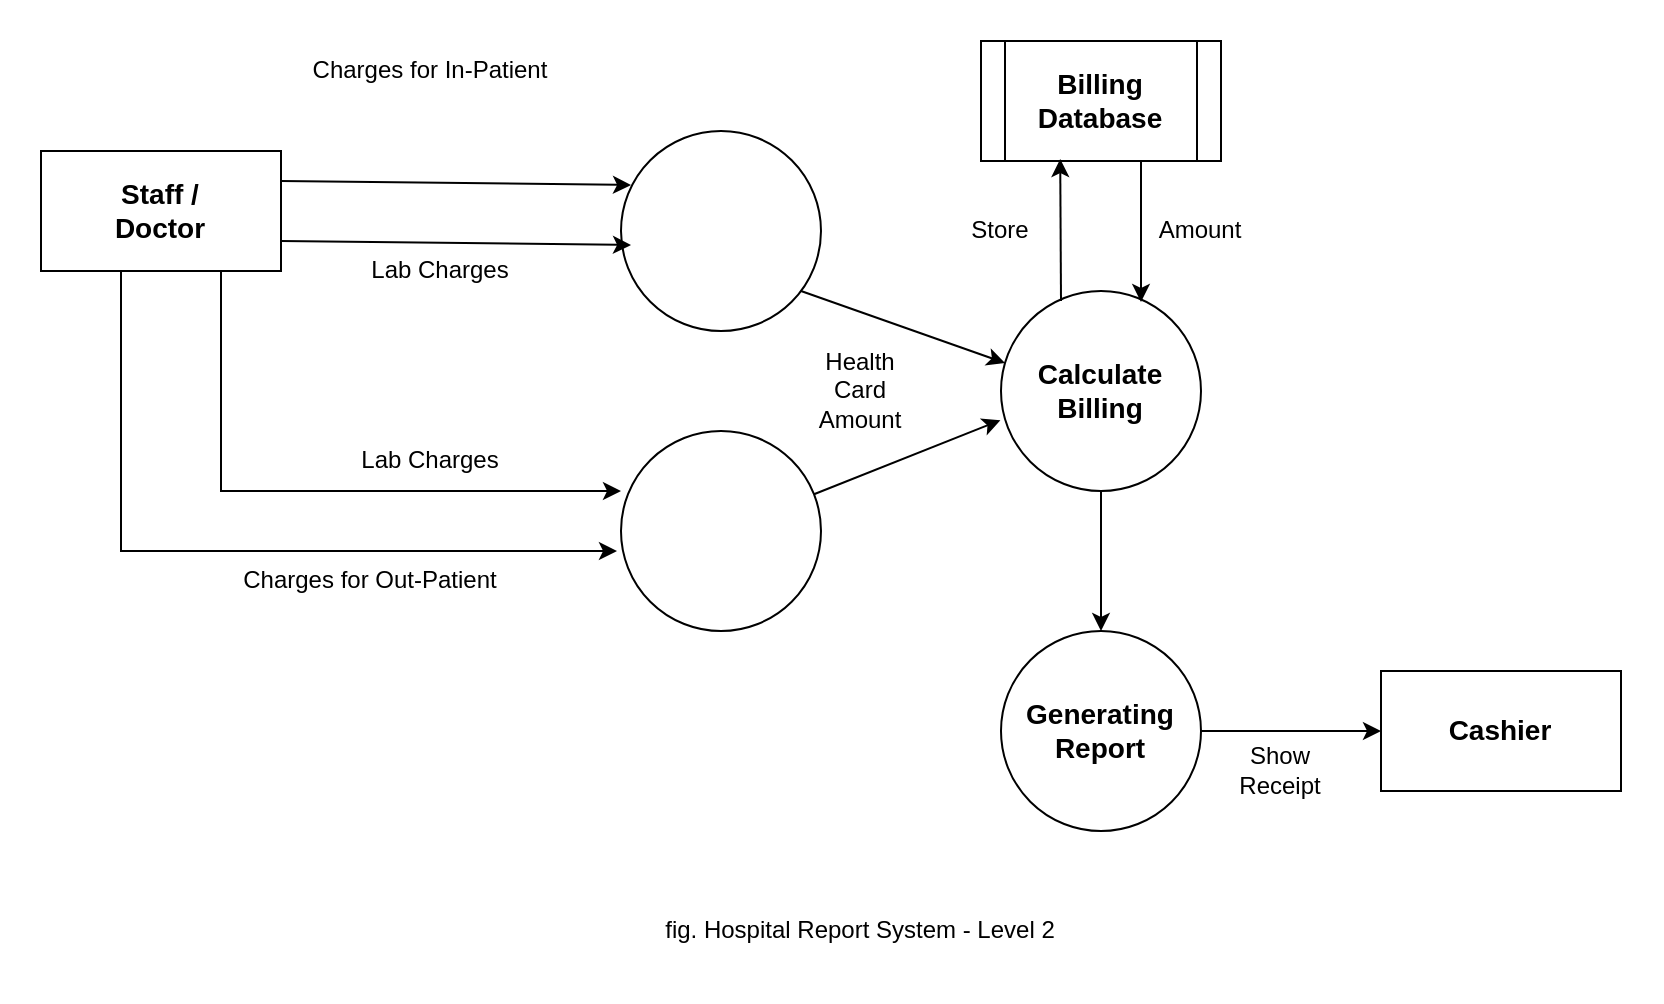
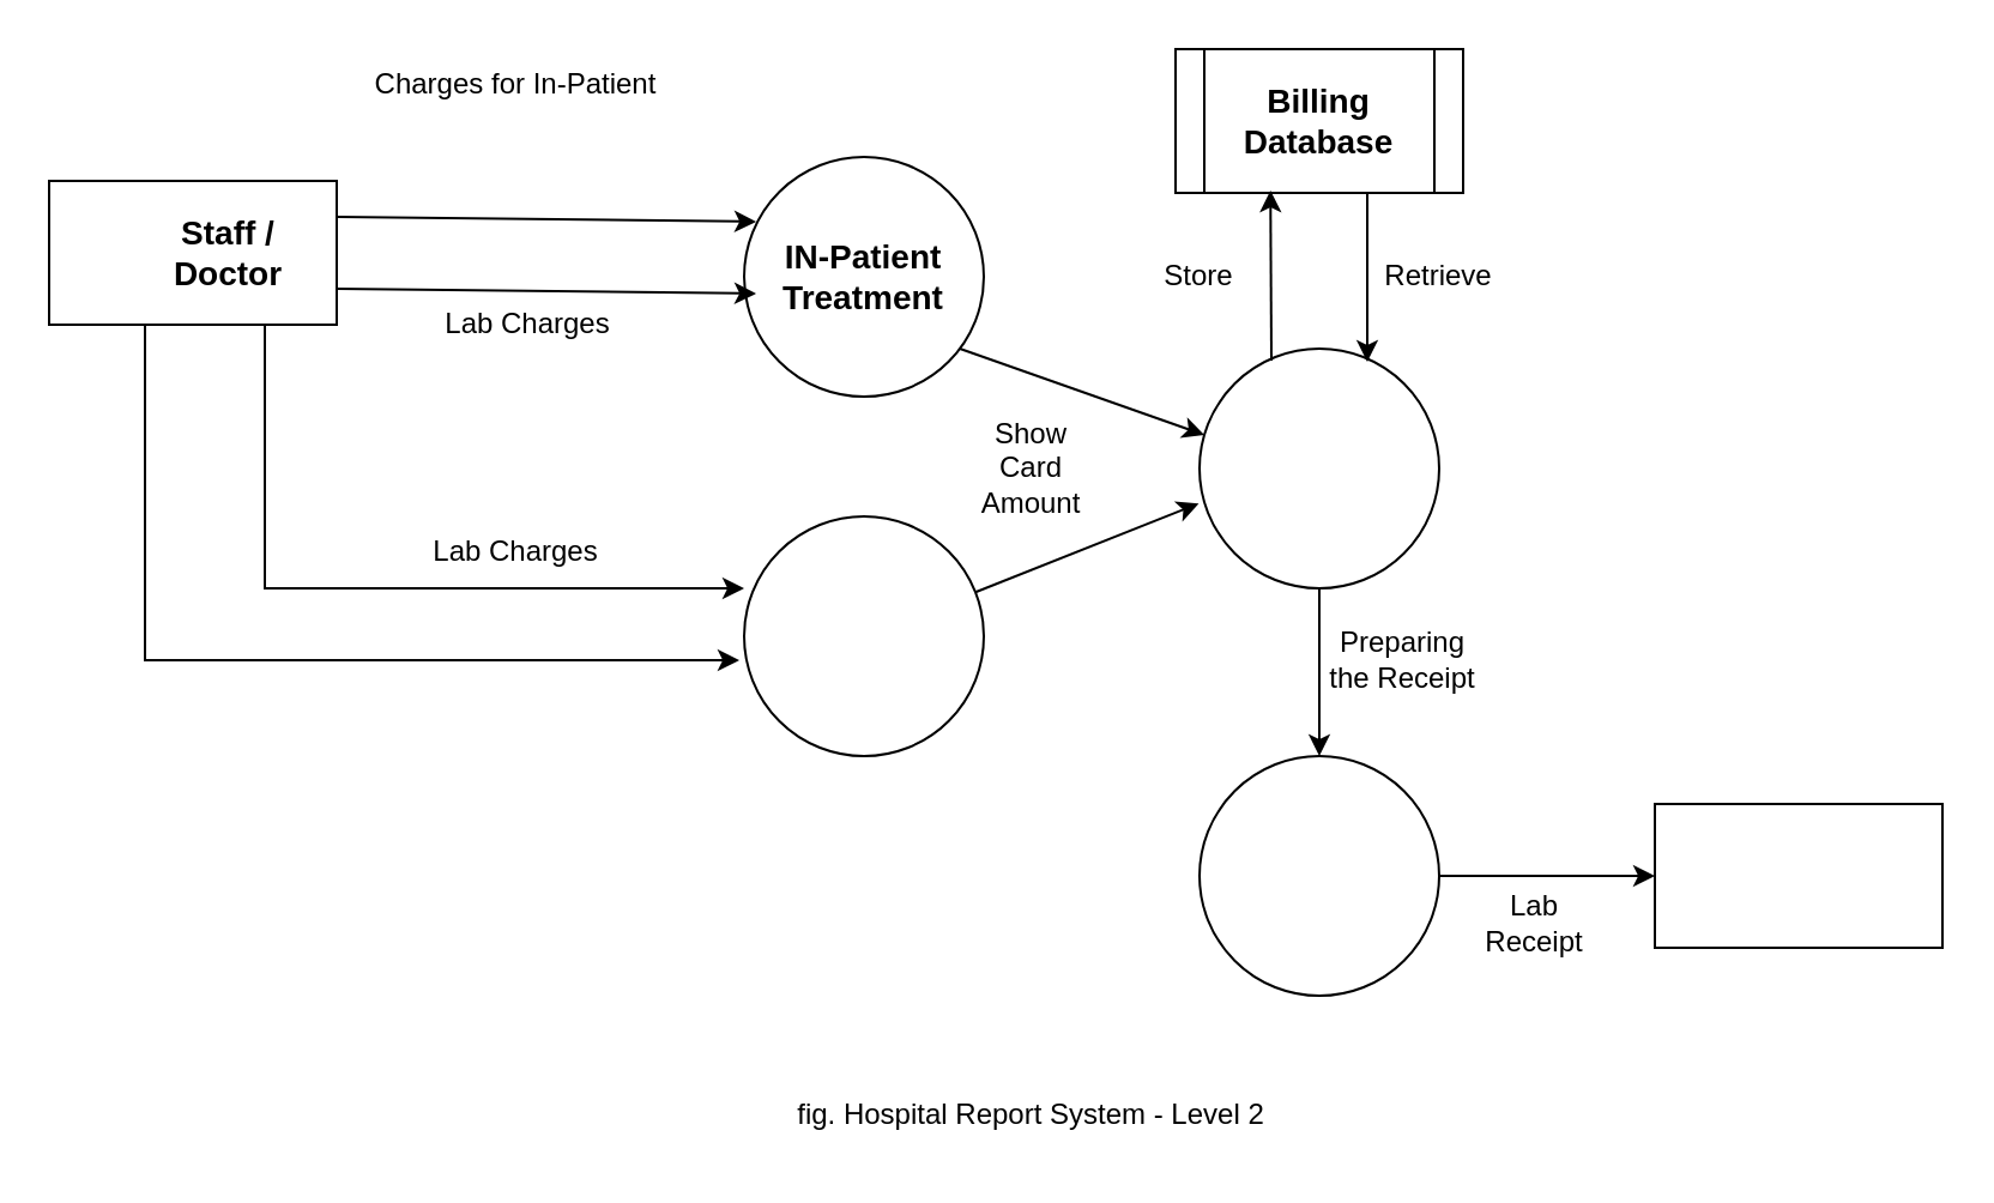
  <mxCell id="0" />
  <mxCell id="1" parent="0" />
  <mxCell id="2" value="" style="ellipse;whiteSpace=wrap;html=1;aspect=fixed;" vertex="1" parent="1"><mxGeometry x="310" y="65" width="100" height="100" as="geometry" /></mxCell>
+ <mxCell id="3" value="&lt;font style=&quot;font-size: 14px;&quot;&gt;&lt;b&gt;IN-Patient Treatment&lt;/b&gt;&lt;/font&gt;" style="text;strokeColor=none;align=center;fillColor=none;html=1;verticalAlign=middle;whiteSpace=wrap;rounded=0;" vertex="1" parent="1"><mxGeometry x="330" y="100" width="60" height="30" as="geometry" /></mxCell>
  <mxCell id="4" value="" style="rounded=0;whiteSpace=wrap;html=1;" vertex="1" parent="1"><mxGeometry x="20" y="75" width="120" height="60" as="geometry" /></mxCell>
- <mxCell id="5" value="&lt;font style=&quot;font-size: 14px;&quot;&gt;&lt;b&gt;Staff / Doctor&lt;/b&gt;&lt;/font&gt;" style="text;strokeColor=none;align=center;fillColor=none;html=1;verticalAlign=middle;whiteSpace=wrap;rounded=0;" vertex="1" parent="1"><mxGeometry x="50" y="90" width="60" height="30" as="geometry" /></mxCell>
+ <mxCell id="5" value="&lt;font style=&quot;font-size: 14px;&quot;&gt;&lt;b&gt;Staff / Doctor&lt;/b&gt;&lt;/font&gt;" style="text;strokeColor=none;align=center;fillColor=none;html=1;verticalAlign=middle;whiteSpace=wrap;rounded=0;" vertex="1" parent="1"><mxGeometry x="65" y="90" width="60" height="30" as="geometry" /></mxCell>
  <mxCell id="6" value="" style="endArrow=classic;html=1;rounded=0;entryX=0.05;entryY=0.27;entryDx=0;entryDy=0;entryPerimeter=0;" edge="1" parent="1" target="2"><mxGeometry width="50" height="50" relative="1" as="geometry"><mxPoint x="140" y="90" as="sourcePoint" /><mxPoint x="190" y="40" as="targetPoint" /></mxGeometry></mxCell>
  <mxCell id="7" value="Charges for In-Patient" style="text;strokeColor=none;align=center;fillColor=none;html=1;verticalAlign=middle;whiteSpace=wrap;rounded=0;" vertex="1" parent="1"><mxGeometry x="150" y="20" width="130" height="30" as="geometry" /></mxCell>
  <mxCell id="8" value="" style="endArrow=classic;html=1;rounded=0;entryX=0.05;entryY=0.27;entryDx=0;entryDy=0;entryPerimeter=0;" edge="1" parent="1"><mxGeometry width="50" height="50" relative="1" as="geometry"><mxPoint x="140" y="120" as="sourcePoint" /><mxPoint x="315" y="122" as="targetPoint" /></mxGeometry></mxCell>
  <mxCell id="9" value="Lab Charges" style="text;strokeColor=none;align=center;fillColor=none;html=1;verticalAlign=middle;whiteSpace=wrap;rounded=0;" vertex="1" parent="1"><mxGeometry x="170" y="120" width="100" height="30" as="geometry" /></mxCell>
  <mxCell id="10" value="" style="ellipse;whiteSpace=wrap;html=1;aspect=fixed;" vertex="1" parent="1"><mxGeometry x="310" y="215" width="100" height="100" as="geometry" /></mxCell>
  <mxCell id="11" value="" style="endArrow=classic;html=1;rounded=0;" edge="1" parent="1"><mxGeometry width="50" height="50" relative="1" as="geometry"><mxPoint x="110" y="135" as="sourcePoint" /><mxPoint x="310" y="245" as="targetPoint" /><Array as="points"><mxPoint x="110" y="245" /></Array></mxGeometry></mxCell>
  <mxCell id="12" value="Lab Charges" style="text;strokeColor=none;align=center;fillColor=none;html=1;verticalAlign=middle;whiteSpace=wrap;rounded=0;" vertex="1" parent="1"><mxGeometry x="170" y="215" width="90" height="30" as="geometry" /></mxCell>
  <mxCell id="13" value="" style="endArrow=classic;html=1;rounded=0;entryX=-0.02;entryY=0.6;entryDx=0;entryDy=0;entryPerimeter=0;" edge="1" parent="1" target="10"><mxGeometry width="50" height="50" relative="1" as="geometry"><mxPoint x="60" y="135" as="sourcePoint" /><mxPoint x="260" y="245" as="targetPoint" /><Array as="points"><mxPoint x="60" y="275" /></Array></mxGeometry></mxCell>
- <mxCell id="14" value="Charges for Out-Patient" style="text;strokeColor=none;align=center;fillColor=none;html=1;verticalAlign=middle;whiteSpace=wrap;rounded=0;" vertex="1" parent="1"><mxGeometry x="120" y="275" width="130" height="30" as="geometry" /></mxCell>
  <mxCell id="15" value="" style="ellipse;whiteSpace=wrap;html=1;aspect=fixed;" vertex="1" parent="1"><mxGeometry x="500" y="145" width="100" height="100" as="geometry" /></mxCell>
  <mxCell id="16" value="" style="endArrow=classic;html=1;rounded=0;entryX=-0.003;entryY=0.646;entryDx=0;entryDy=0;entryPerimeter=0;" edge="1" parent="1" source="10" target="15"><mxGeometry width="50" height="50" relative="1" as="geometry"><mxPoint x="400" y="240" as="sourcePoint" /><mxPoint x="450" y="190" as="targetPoint" /></mxGeometry></mxCell>
  <mxCell id="17" value="" style="endArrow=classic;html=1;rounded=0;entryX=0.02;entryY=0.36;entryDx=0;entryDy=0;entryPerimeter=0;" edge="1" parent="1" target="15"><mxGeometry width="50" height="50" relative="1" as="geometry"><mxPoint x="400" y="145" as="sourcePoint" /><mxPoint x="450" y="95" as="targetPoint" /></mxGeometry></mxCell>
- <mxCell id="18" value="Health Card Amount" style="text;strokeColor=none;align=center;fillColor=none;html=1;verticalAlign=middle;whiteSpace=wrap;rounded=0;" vertex="1" parent="1"><mxGeometry x="400" y="180" width="60" height="30" as="geometry" /></mxCell>
- <mxCell id="19" value="&lt;b&gt;&lt;font style=&quot;font-size: 14px;&quot;&gt;Calculate Billing&lt;/font&gt;&lt;/b&gt;" style="text;strokeColor=none;align=center;fillColor=none;html=1;verticalAlign=middle;whiteSpace=wrap;rounded=0;" vertex="1" parent="1"><mxGeometry x="520" y="180" width="60" height="30" as="geometry" /></mxCell>
+ <mxCell id="18" value="Show Card Amount" style="text;strokeColor=none;align=center;fillColor=none;html=1;verticalAlign=middle;whiteSpace=wrap;rounded=0;" vertex="1" parent="1"><mxGeometry x="400" y="180" width="60" height="30" as="geometry" /></mxCell>
  <mxCell id="20" value="" style="shape=process;whiteSpace=wrap;html=1;backgroundOutline=1;" vertex="1" parent="1"><mxGeometry x="490" y="20" width="120" height="60" as="geometry" /></mxCell>
  <mxCell id="21" value="&lt;b&gt;&lt;font style=&quot;font-size: 14px;&quot;&gt;Billing Database&lt;/font&gt;&lt;/b&gt;" style="text;strokeColor=none;align=center;fillColor=none;html=1;verticalAlign=middle;whiteSpace=wrap;rounded=0;" vertex="1" parent="1"><mxGeometry x="520" y="35" width="60" height="30" as="geometry" /></mxCell>
  <mxCell id="22" value="" style="endArrow=classic;html=1;rounded=0;entryX=0.33;entryY=0.984;entryDx=0;entryDy=0;entryPerimeter=0;" edge="1" parent="1" target="20"><mxGeometry width="50" height="50" relative="1" as="geometry"><mxPoint x="530" y="150" as="sourcePoint" /><mxPoint x="580" y="100" as="targetPoint" /></mxGeometry></mxCell>
  <mxCell id="23" value="" style="endArrow=classic;html=1;rounded=0;entryX=0.7;entryY=0.055;entryDx=0;entryDy=0;entryPerimeter=0;" edge="1" parent="1" target="15"><mxGeometry width="50" height="50" relative="1" as="geometry"><mxPoint x="570" y="80" as="sourcePoint" /><mxPoint x="570" y="9" as="targetPoint" /></mxGeometry></mxCell>
  <mxCell id="24" value="Store" style="text;strokeColor=none;align=center;fillColor=none;html=1;verticalAlign=middle;whiteSpace=wrap;rounded=0;" vertex="1" parent="1"><mxGeometry x="470" y="100" width="60" height="30" as="geometry" /></mxCell>
- <mxCell id="25" value="Amount" style="text;strokeColor=none;align=center;fillColor=none;html=1;verticalAlign=middle;whiteSpace=wrap;rounded=0;" vertex="1" parent="1"><mxGeometry x="570" y="100" width="60" height="30" as="geometry" /></mxCell>
+ <mxCell id="25" value="Retrieve" style="text;strokeColor=none;align=center;fillColor=none;html=1;verticalAlign=middle;whiteSpace=wrap;rounded=0;" vertex="1" parent="1"><mxGeometry x="570" y="100" width="60" height="30" as="geometry" /></mxCell>
  <mxCell id="26" value="" style="ellipse;whiteSpace=wrap;html=1;aspect=fixed;" vertex="1" parent="1"><mxGeometry x="500" y="315" width="100" height="100" as="geometry" /></mxCell>
- <mxCell id="27" value="&lt;font style=&quot;font-size: 14px;&quot;&gt;&lt;b&gt;Generating Report&lt;/b&gt;&lt;/font&gt;" style="text;strokeColor=none;align=center;fillColor=none;html=1;verticalAlign=middle;whiteSpace=wrap;rounded=0;" vertex="1" parent="1"><mxGeometry x="520" y="350" width="60" height="30" as="geometry" /></mxCell>
  <mxCell id="28" value="" style="endArrow=classic;html=1;rounded=0;entryX=0.5;entryY=0;entryDx=0;entryDy=0;" edge="1" parent="1" target="26"><mxGeometry width="50" height="50" relative="1" as="geometry"><mxPoint x="550" y="245" as="sourcePoint" /><mxPoint x="600" y="195" as="targetPoint" /></mxGeometry></mxCell>
+ <mxCell id="29" value="Preparing the Receipt" style="text;strokeColor=none;align=center;fillColor=none;html=1;verticalAlign=middle;whiteSpace=wrap;rounded=0;" vertex="1" parent="1"><mxGeometry x="550" y="260" width="70" height="30" as="geometry" /></mxCell>
  <mxCell id="30" value="" style="rounded=0;whiteSpace=wrap;html=1;" vertex="1" parent="1"><mxGeometry x="690" y="335" width="120" height="60" as="geometry" /></mxCell>
- <mxCell id="31" value="&lt;font style=&quot;font-size: 14px;&quot;&gt;&lt;b&gt;Cashier&lt;/b&gt;&lt;/font&gt;" style="text;strokeColor=none;align=center;fillColor=none;html=1;verticalAlign=middle;whiteSpace=wrap;rounded=0;" vertex="1" parent="1"><mxGeometry x="720" y="350" width="60" height="30" as="geometry" /></mxCell>
  <mxCell id="32" value="" style="endArrow=classic;html=1;rounded=0;entryX=0;entryY=0.5;entryDx=0;entryDy=0;" edge="1" parent="1" target="30"><mxGeometry width="50" height="50" relative="1" as="geometry"><mxPoint x="600" y="365" as="sourcePoint" /><mxPoint x="650" y="315" as="targetPoint" /></mxGeometry></mxCell>
- <mxCell id="33" value="Show Receipt" style="text;strokeColor=none;align=center;fillColor=none;html=1;verticalAlign=middle;whiteSpace=wrap;rounded=0;" vertex="1" parent="1"><mxGeometry x="610" y="370" width="60" height="30" as="geometry" /></mxCell>
+ <mxCell id="33" value="Lab Receipt" style="text;strokeColor=none;align=center;fillColor=none;html=1;verticalAlign=middle;whiteSpace=wrap;rounded=0;" vertex="1" parent="1"><mxGeometry x="610" y="370" width="60" height="30" as="geometry" /></mxCell>
  <mxCell id="34" value="fig. Hospital Report System - Level 2" style="text;strokeColor=none;align=center;fillColor=none;html=1;verticalAlign=middle;whiteSpace=wrap;rounded=0;" vertex="1" parent="1"><mxGeometry x="295" y="450" width="270" height="30" as="geometry" /></mxCell>
